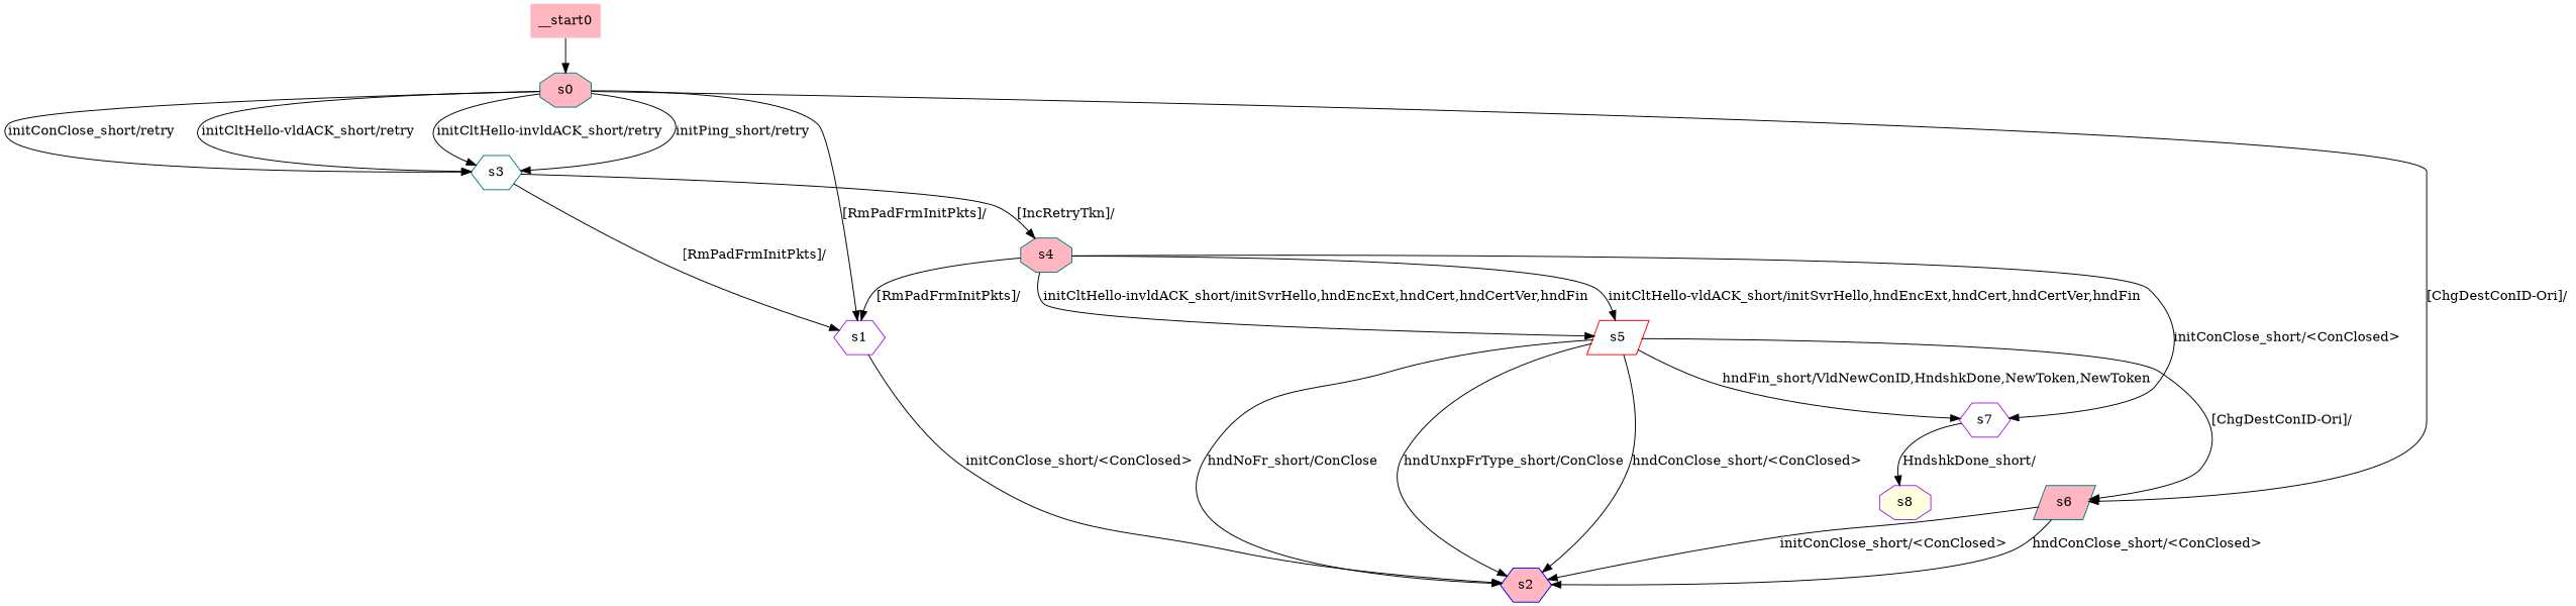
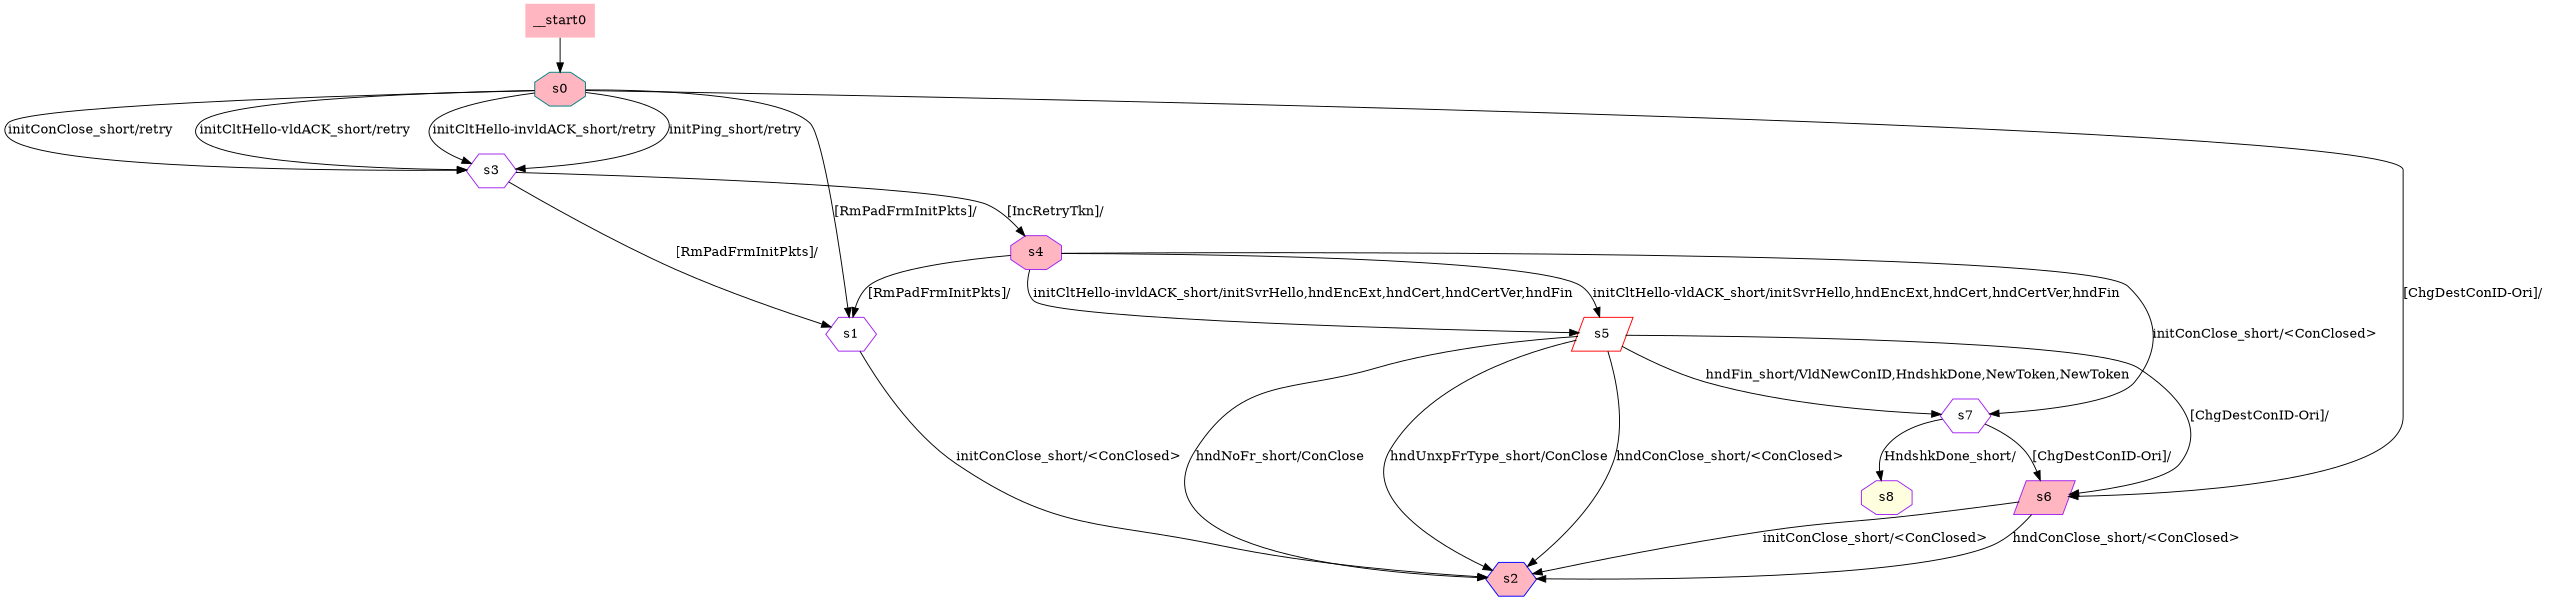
  digraph {
    node [color=purple fillcolor=lightpink shape=hexagon style=filled]
    n1 [color=teal label=s0 shape=octagon]
    n2 [fillcolor=white label=s1]
-   n3 [color=teal fillcolor=white label=s3]
-   n4 [color=teal label=s6 shape=parallelogram]
+   n3 [fillcolor=white label=s3]
+   n4 [label=s6 shape=parallelogram]
    n5 [color=blue label=s2]
-   n6 [color=teal label=s4 shape=octagon]
+   n6 [label=s4 shape=octagon]
    n7 [color=red fillcolor=white label=s5 shape=parallelogram]
    n8 [fillcolor=white label=s7]
    n9 [fillcolor=lightyellow label=s8 shape=octagon]
    __start0 [color=teal shape=none]
    n1 -> n2 [label="[RmPadFrmInitPkts]/ "]
    n1 -> n3 [label="initPing_short/retry "]
    n1 -> n3 [label="initConClose_short/retry "]
    n1 -> n3 [label="initCltHello-vldACK_short/retry "]
    n1 -> n3 [label="initCltHello-invldACK_short/retry "]
    n1 -> n4 [label="[ChgDestConID-Ori]/ "]
    n2 -> n5 [label="initConClose_short/<ConClosed> "]
    n3 -> n2 [label="[RmPadFrmInitPkts]/ "]
    n3 -> n6 [label="[IncRetryTkn]/ "]
    n4 -> n5 [label="initConClose_short/<ConClosed> "]
    n4 -> n5 [label="hndConClose_short/<ConClosed> "]
    n6 -> n2 [label="[RmPadFrmInitPkts]/ "]
    n6 -> n7 [label="initCltHello-vldACK_short/initSvrHello,hndEncExt,hndCert,hndCertVer,hndFin "]
    n6 -> n7 [label="initCltHello-invldACK_short/initSvrHello,hndEncExt,hndCert,hndCertVer,hndFin "]
    n6 -> n8 [label="initConClose_short/<ConClosed> "]
    n7 -> n4 [label="[ChgDestConID-Ori]/ "]
    n7 -> n5 [label="hndNoFr_short/ConClose "]
    n7 -> n5 [label="hndUnxpFrType_short/ConClose "]
    n7 -> n5 [label="hndConClose_short/<ConClosed> "]
    n7 -> n8 [label="hndFin_short/VldNewConID,HndshkDone,NewToken,NewToken "]
+   n8 -> n4 [label="[ChgDestConID-Ori]/ "]
    n8 -> n9 [label="HndshkDone_short/ "]
    __start0 -> n1
  }
